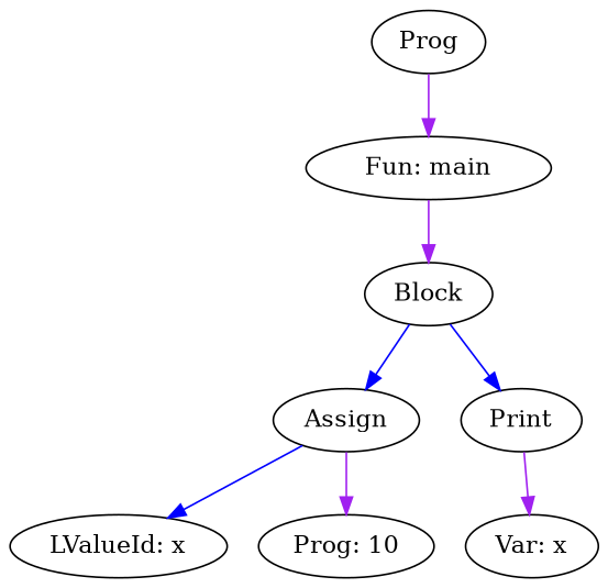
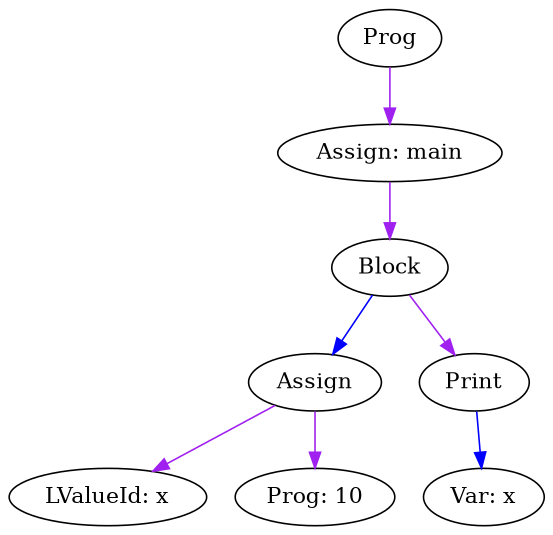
  digraph {
    edge [color=purple]
    n1 [label=Prog]
-   n2 [label="Fun: main"]
+   n2 [label="Assign: main"]
    n3 [label=Block]
    n4 [label=Assign]
    n5 [label=Print]
    n6 [label="LValueId: x"]
    n7 [label="Prog: 10"]
    n8 [label="Var: x"]
    n1 -> n2
    n2 -> n3
    n3 -> n4 [color=blue]
-   n3 -> n5 [color=blue]
-   n4 -> n6 [color=blue]
+   n3 -> n5
+   n4 -> n6
    n4 -> n7
-   n5 -> n8
+   n5 -> n8 [color=blue]
  }
